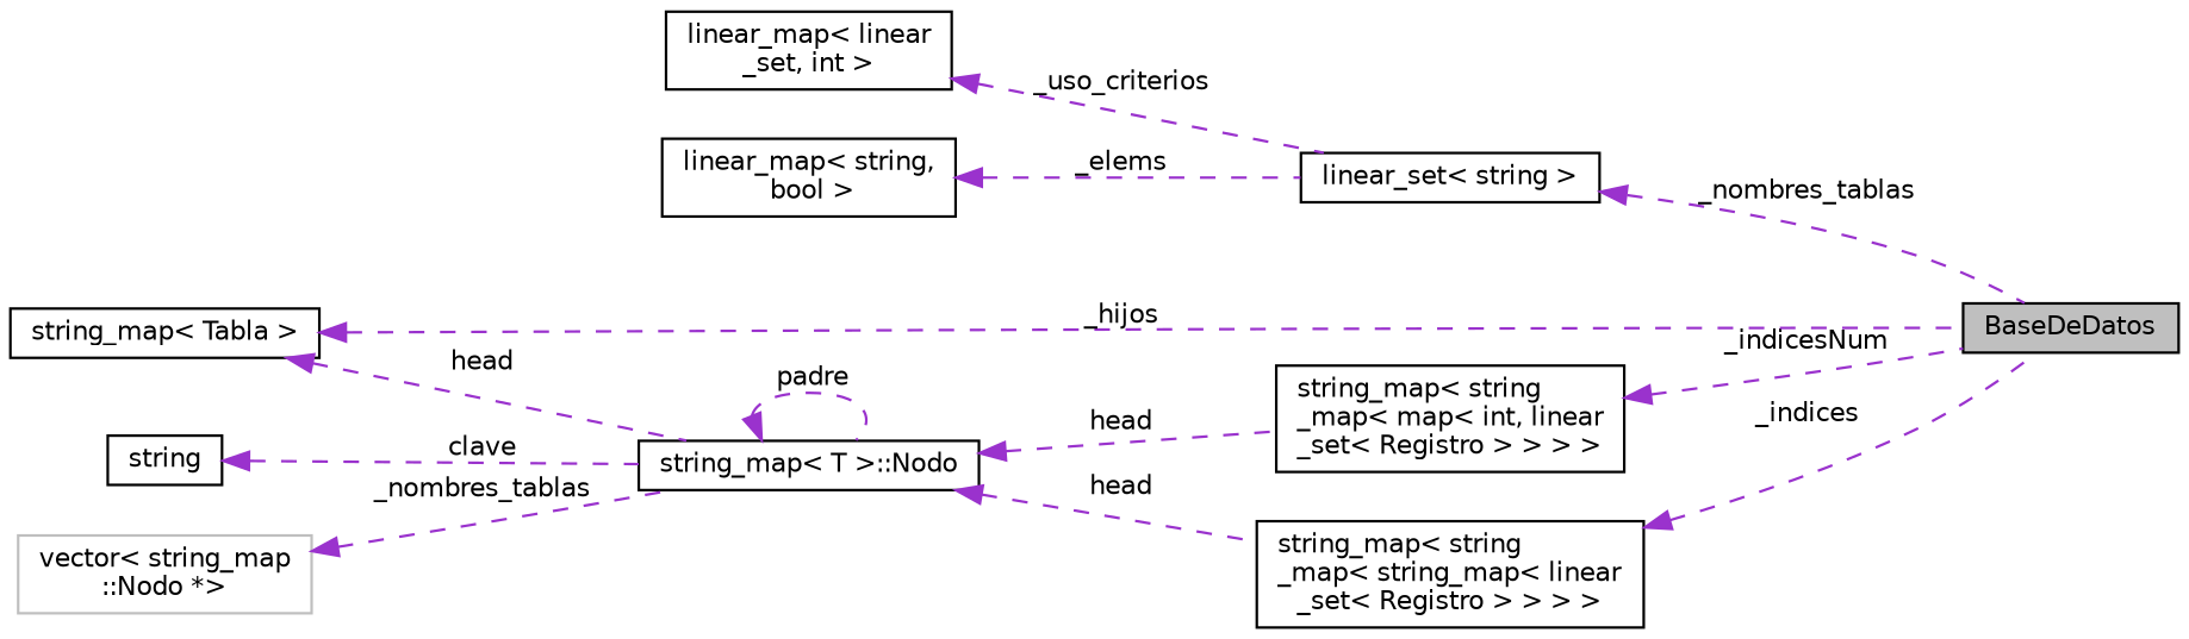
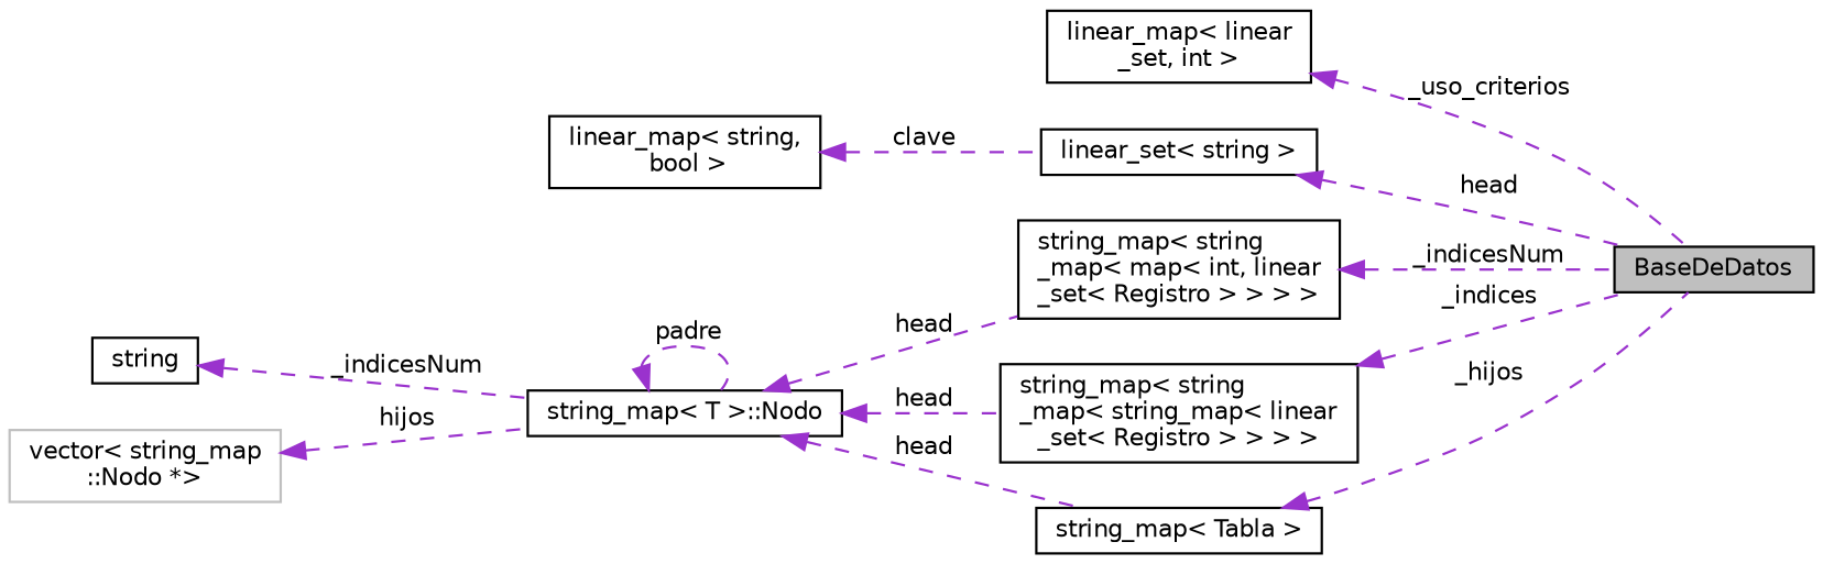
  digraph {
    rankdir=LR
    node [color=black fillcolor=white fontname=Helvetica fontsize=10 shape=record style=filled]
    edge [color=darkorchid3 dir=back fontname=Helvetica fontsize=10 labelfontname=Helvetica labelfontsize=10 style=dashed]
    n1 [fillcolor=grey75 fontcolor=black height=0.2 label=BaseDeDatos width=0.4]
    n2 [height=0.2 label="linear_map\< linear\l_set, int \>" width=0.4]
    n3 [height=0.2 label="linear_set\< string \>" width=0.4]
    n4 [height=0.2 label="linear_map\< string,\l bool \>" width=0.4]
    n5 [height=0.2 label="string_map\< string\l_map\< map\< int, linear\l_set\< Registro \> \> \> \>" width=0.4]
    n6 [height=0.2 label="string_map\< T \>::Nodo" width=0.4]
    n7 [height=0.2 label="string_map\< string\l_map\< string_map\< linear\l_set\< Registro \> \> \> \>" width=0.4]
    n8 [height=0.2 label="string_map\< Tabla \>" width=0.4]
    n9 [height=0.2 label=string width=0.4]
    n10 [color=grey75 height=0.2 label="vector\< string_map\l::Nodo *\>" width=0.4]
-   n2 -> n3 [label=" _uso_criterios"]
-   n3 -> n1 [label=" _nombres_tablas"]
-   n4 -> n3 [label=" _elems"]
+   n2 -> n1 [label=" _uso_criterios"]
+   n3 -> n1 [label=" head"]
+   n4 -> n3 [label=" clave"]
    n5 -> n1 [label=" _indicesNum"]
    n6 -> n5 [label=" head"]
    n6 -> n6 [label=" padre"]
    n6 -> n7 [label=" head"]
-   n8 -> n6 [label=" head"]
+   n6 -> n8 [label=" head"]
    n7 -> n1 [label=" _indices"]
    n8 -> n1 [label=" _hijos"]
-   n9 -> n6 [label=" clave"]
-   n10 -> n6 [label=" _nombres_tablas"]
+   n9 -> n6 [label=" _indicesNum"]
+   n10 -> n6 [label=" hijos"]
  }
